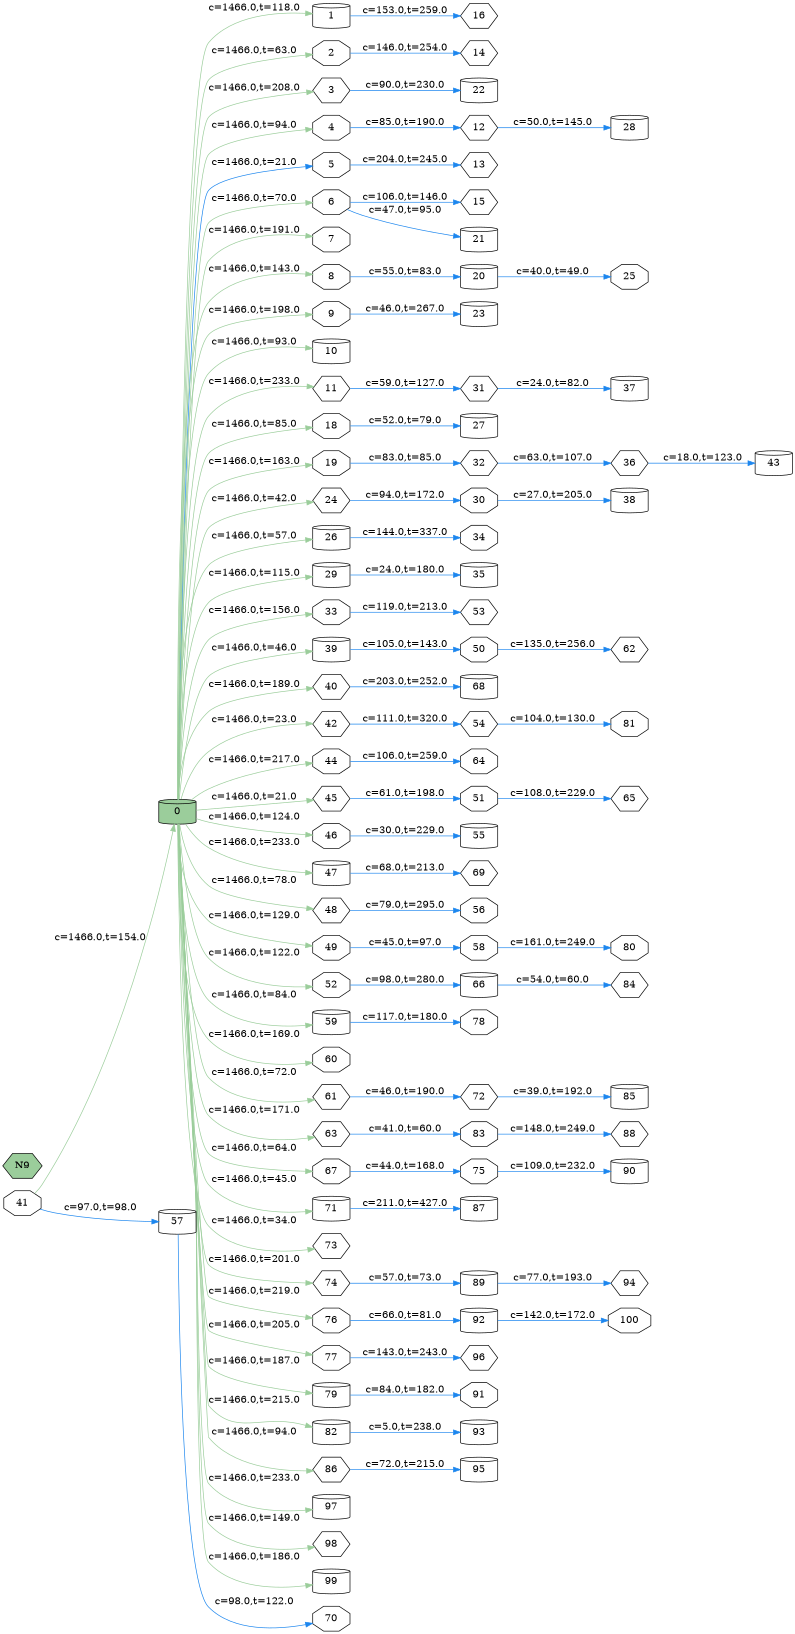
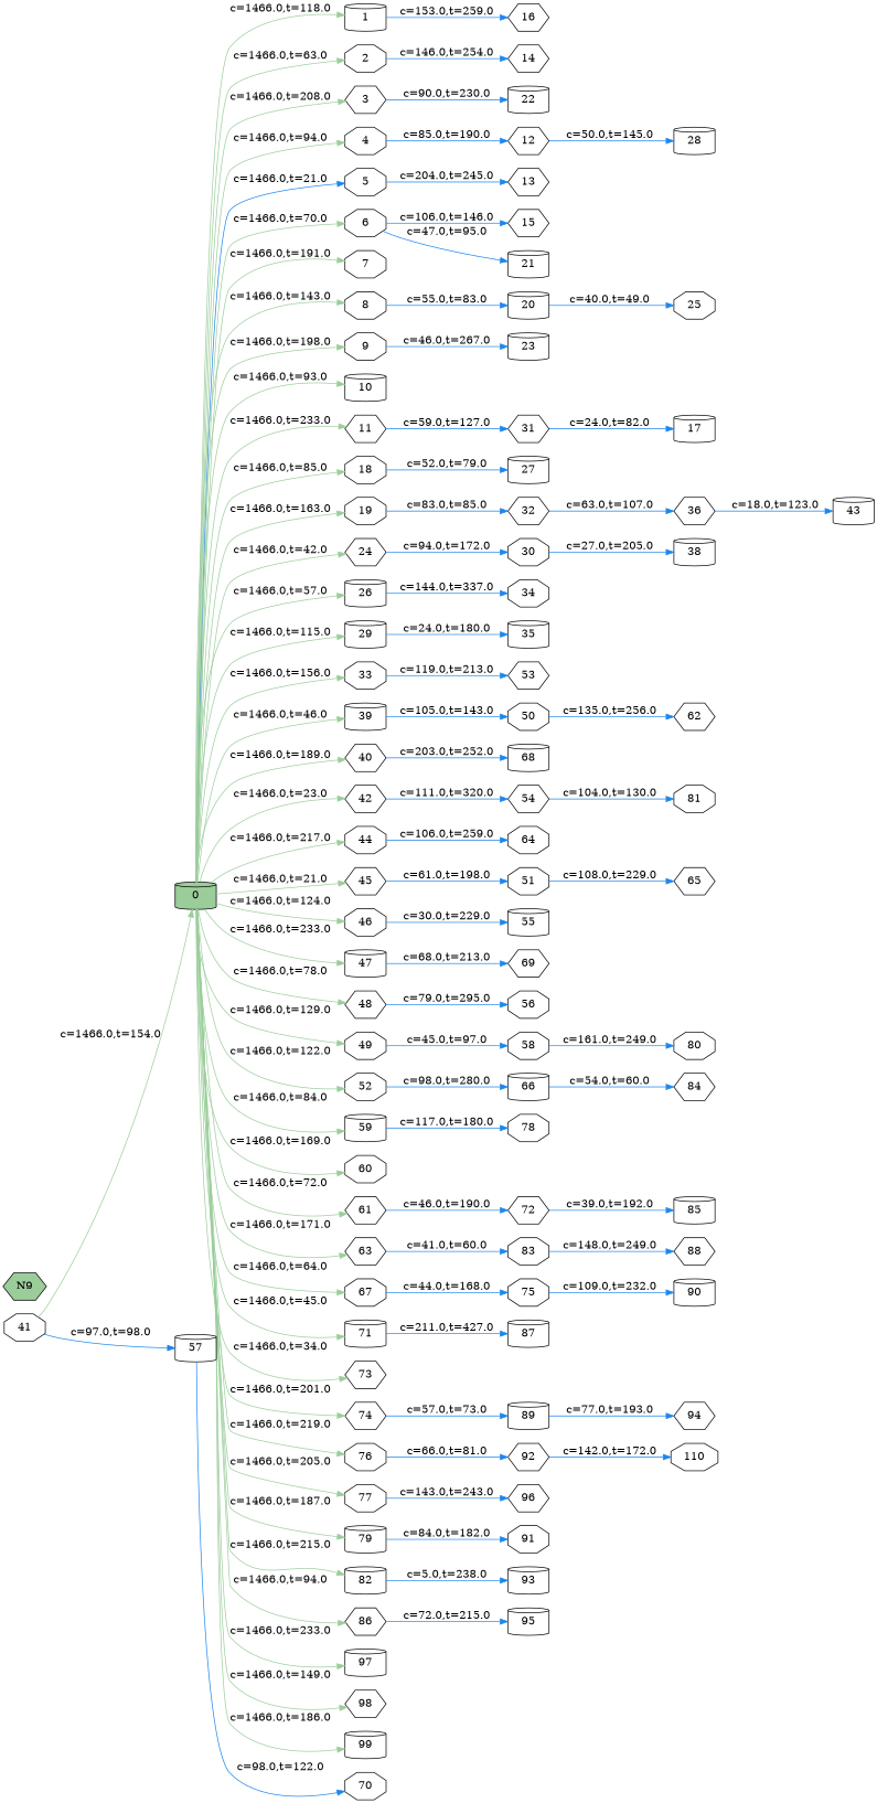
  digraph {
    rankdir=LR
    node [color=black fillcolor=darkseagreen3 shape=octagon]
    edge [color=dodgerblue2 style=solid]
    0 [shape=cylinder style=filled]
    1 [shape=cylinder]
    2
    3 [shape=hexagon]
    4
    5
    6
    7
    8
    9
    10 [shape=cylinder]
    11 [shape=hexagon]
    18
    19
    24 [shape=hexagon]
    26 [shape=cylinder]
    29 [shape=cylinder]
    33
    39 [shape=cylinder]
    40 [shape=hexagon]
    42 [shape=hexagon]
    44
    45 [shape=hexagon]
    46
    47 [shape=cylinder]
    48 [shape=hexagon]
    49
    52
    59 [shape=cylinder]
    60
    61 [shape=hexagon]
    63 [shape=hexagon]
    67
    71 [shape=cylinder]
    73 [shape=hexagon]
    74 [shape=hexagon]
    76
    77
    79 [shape=cylinder]
    82 [shape=cylinder]
    86 [shape=hexagon]
    97 [shape=cylinder]
    98 [shape=hexagon]
    99 [shape=cylinder]
    16 [shape=hexagon]
    14 [shape=hexagon]
    22 [shape=cylinder]
    12 [shape=hexagon]
    13 [shape=hexagon]
    15 [shape=hexagon]
    21 [shape=cylinder]
    20 [shape=cylinder]
    23 [shape=cylinder]
    31 [shape=hexagon]
    27 [shape=cylinder]
    32 [shape=hexagon]
    30
    34
    35 [shape=cylinder]
    53 [shape=hexagon]
    50
    68 [shape=cylinder]
    41
    57 [shape=cylinder]
    54 [shape=hexagon]
    64
    51
    55 [shape=cylinder]
    69 [shape=hexagon]
    56
    58
    66 [shape=cylinder]
    78
    72 [shape=hexagon]
    83
    75
    87 [shape=cylinder]
    89 [shape=cylinder]
-   92 [shape=cylinder]
+   92 [shape=hexagon]
    96 [shape=hexagon]
    91
    93 [shape=cylinder]
    95 [shape=cylinder]
    n84 [label=N9 shape=hexagon style=filled]
    28 [shape=cylinder]
    25
-   37 [shape=cylinder]
+   37 [shape=cylinder label=17]
    36 [shape=hexagon]
    43 [shape=cylinder]
    38 [shape=cylinder]
    62 [shape=hexagon]
    70
    81
    65 [shape=hexagon]
    80
    84 [shape=hexagon]
    85 [shape=cylinder]
    88 [shape=hexagon]
    90 [shape=cylinder]
    94 [shape=hexagon]
-   100
+   100 [label=110]
    0 -> 1 [color=darkseagreen3 label="c=1466.0,t=118.0"]
    0 -> 2 [color=darkseagreen3 label="c=1466.0,t=63.0"]
    0 -> 3 [color=darkseagreen3 label="c=1466.0,t=208.0"]
    0 -> 4 [color=darkseagreen3 label="c=1466.0,t=94.0"]
    0 -> 5 [label="c=1466.0,t=21.0"]
    0 -> 6 [color=darkseagreen3 label="c=1466.0,t=70.0"]
    0 -> 7 [color=darkseagreen3 label="c=1466.0,t=191.0"]
    0 -> 8 [color=darkseagreen3 label="c=1466.0,t=143.0"]
    0 -> 9 [color=darkseagreen3 label="c=1466.0,t=198.0"]
    0 -> 10 [color=darkseagreen3 label="c=1466.0,t=93.0"]
    0 -> 11 [color=darkseagreen3 label="c=1466.0,t=233.0"]
    0 -> 18 [color=darkseagreen3 label="c=1466.0,t=85.0"]
    0 -> 19 [color=darkseagreen3 label="c=1466.0,t=163.0"]
    0 -> 24 [color=darkseagreen3 label="c=1466.0,t=42.0"]
    0 -> 26 [color=darkseagreen3 label="c=1466.0,t=57.0"]
    0 -> 29 [color=darkseagreen3 label="c=1466.0,t=115.0"]
    0 -> 33 [color=darkseagreen3 label="c=1466.0,t=156.0"]
    0 -> 39 [color=darkseagreen3 label="c=1466.0,t=46.0"]
    0 -> 40 [color=darkseagreen3 label="c=1466.0,t=189.0"]
    0 -> 42 [color=darkseagreen3 label="c=1466.0,t=23.0"]
    0 -> 44 [color=darkseagreen3 label="c=1466.0,t=217.0"]
    0 -> 45 [color=darkseagreen3 label="c=1466.0,t=21.0"]
    0 -> 46 [color=darkseagreen3 label="c=1466.0,t=124.0"]
    0 -> 47 [color=darkseagreen3 label="c=1466.0,t=233.0"]
    0 -> 48 [color=darkseagreen3 label="c=1466.0,t=78.0"]
    0 -> 49 [color=darkseagreen3 label="c=1466.0,t=129.0"]
    0 -> 52 [color=darkseagreen3 label="c=1466.0,t=122.0"]
    0 -> 59 [color=darkseagreen3 label="c=1466.0,t=84.0"]
    0 -> 60 [color=darkseagreen3 label="c=1466.0,t=169.0"]
    0 -> 61 [color=darkseagreen3 label="c=1466.0,t=72.0"]
    0 -> 63 [color=darkseagreen3 label="c=1466.0,t=171.0"]
    0 -> 67 [color=darkseagreen3 label="c=1466.0,t=64.0"]
    0 -> 71 [color=darkseagreen3 label="c=1466.0,t=45.0"]
    0 -> 73 [color=darkseagreen3 label="c=1466.0,t=34.0"]
    0 -> 74 [color=darkseagreen3 label="c=1466.0,t=201.0"]
    0 -> 76 [color=darkseagreen3 label="c=1466.0,t=219.0"]
    0 -> 77 [color=darkseagreen3 label="c=1466.0,t=205.0"]
    0 -> 79 [color=darkseagreen3 label="c=1466.0,t=187.0"]
    0 -> 82 [color=darkseagreen3 label="c=1466.0,t=215.0"]
    0 -> 86 [color=darkseagreen3 label="c=1466.0,t=94.0"]
    0 -> 97 [color=darkseagreen3 label="c=1466.0,t=233.0"]
    0 -> 98 [color=darkseagreen3 label="c=1466.0,t=149.0"]
    0 -> 99 [color=darkseagreen3 label="c=1466.0,t=186.0"]
    1 -> 16 [label="c=153.0,t=259.0"]
    2 -> 14 [label="c=146.0,t=254.0"]
    3 -> 22 [label="c=90.0,t=230.0"]
    4 -> 12 [label="c=85.0,t=190.0"]
    5 -> 13 [label="c=204.0,t=245.0"]
    6 -> 15 [label="c=106.0,t=146.0"]
    6 -> 21 [label="c=47.0,t=95.0"]
    8 -> 20 [label="c=55.0,t=83.0"]
    9 -> 23 [label="c=46.0,t=267.0"]
    11 -> 31 [label="c=59.0,t=127.0"]
    18 -> 27 [label="c=52.0,t=79.0"]
    19 -> 32 [label="c=83.0,t=85.0"]
    24 -> 30 [label="c=94.0,t=172.0"]
    26 -> 34 [label="c=144.0,t=337.0"]
    29 -> 35 [label="c=24.0,t=180.0"]
    33 -> 53 [label="c=119.0,t=213.0"]
    39 -> 50 [label="c=105.0,t=143.0"]
    40 -> 68 [label="c=203.0,t=252.0"]
    42 -> 54 [label="c=111.0,t=320.0"]
    44 -> 64 [label="c=106.0,t=259.0"]
    45 -> 51 [label="c=61.0,t=198.0"]
    46 -> 55 [label="c=30.0,t=229.0"]
    47 -> 69 [label="c=68.0,t=213.0"]
    48 -> 56 [label="c=79.0,t=295.0"]
    49 -> 58 [label="c=45.0,t=97.0"]
    52 -> 66 [label="c=98.0,t=280.0"]
    59 -> 78 [label="c=117.0,t=180.0"]
    61 -> 72 [label="c=46.0,t=190.0"]
    63 -> 83 [label="c=41.0,t=60.0"]
    67 -> 75 [label="c=44.0,t=168.0"]
    71 -> 87 [label="c=211.0,t=427.0"]
    74 -> 89 [label="c=57.0,t=73.0"]
    76 -> 92 [label="c=66.0,t=81.0"]
    77 -> 96 [label="c=143.0,t=243.0"]
    79 -> 91 [label="c=84.0,t=182.0"]
    82 -> 93 [label="c=5.0,t=238.0"]
    86 -> 95 [label="c=72.0,t=215.0"]
    12 -> 28 [label="c=50.0,t=145.0"]
    20 -> 25 [label="c=40.0,t=49.0"]
    31 -> 37 [label="c=24.0,t=82.0"]
    32 -> 36 [label="c=63.0,t=107.0"]
    30 -> 38 [label="c=27.0,t=205.0"]
    50 -> 62 [label="c=135.0,t=256.0"]
    41 -> 0 [color=darkseagreen3 label="c=1466.0,t=154.0"]
    41 -> 57 [label="c=97.0,t=98.0"]
    57 -> 70 [label="c=98.0,t=122.0"]
    54 -> 81 [label="c=104.0,t=130.0"]
    51 -> 65 [label="c=108.0,t=229.0"]
    58 -> 80 [label="c=161.0,t=249.0"]
    66 -> 84 [label="c=54.0,t=60.0"]
    72 -> 85 [label="c=39.0,t=192.0"]
    83 -> 88 [label="c=148.0,t=249.0"]
    75 -> 90 [label="c=109.0,t=232.0"]
    89 -> 94 [label="c=77.0,t=193.0"]
    92 -> 100 [label="c=142.0,t=172.0"]
    36 -> 43 [label="c=18.0,t=123.0"]
  }
